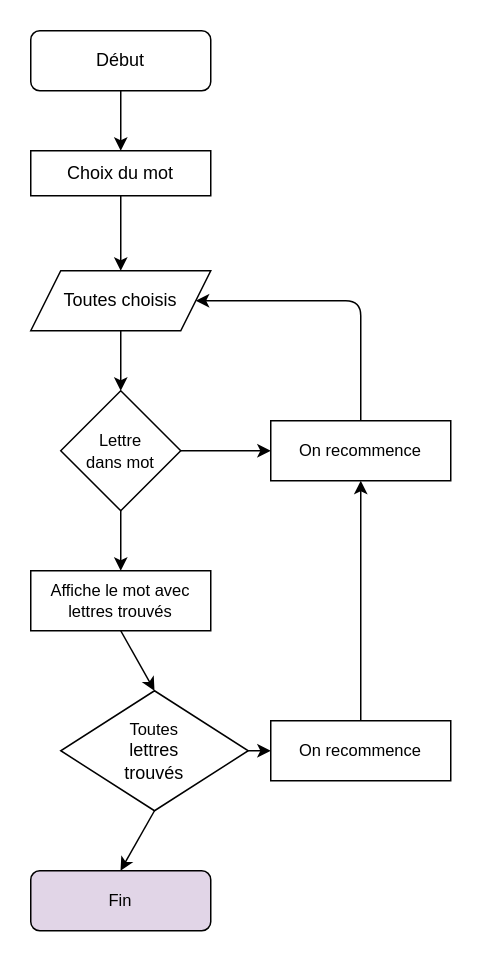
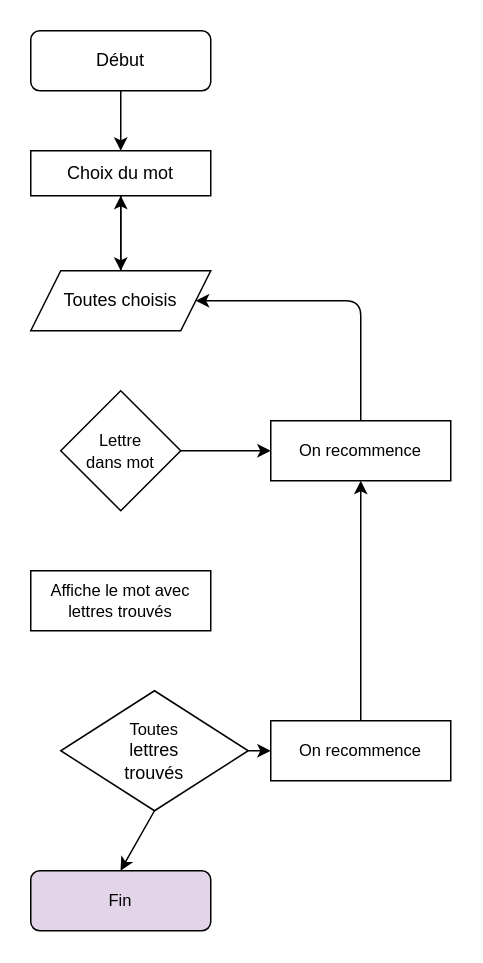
  <mxCell id="0" />
  <mxCell id="1" parent="0" />
  <mxCell id="2" style="edgeStyle=none;html=1;exitX=0.5;exitY=1;exitDx=0;exitDy=0;entryX=0.5;entryY=0;entryDx=0;entryDy=0;" edge="1" parent="1" target="4"><mxGeometry relative="1" as="geometry"><mxPoint x="80" y="60" as="sourcePoint" /></mxGeometry></mxCell>
  <mxCell id="3" style="edgeStyle=none;html=1;exitX=0.5;exitY=1;exitDx=0;exitDy=0;entryX=0.5;entryY=0;entryDx=0;entryDy=0;" edge="1" parent="1" source="4"><mxGeometry relative="1" as="geometry"><mxPoint x="80" y="180" as="targetPoint" /></mxGeometry></mxCell>
  <mxCell id="4" value="Choix du mot" style="rounded=0;whiteSpace=wrap;html=1;" vertex="1" parent="1"><mxGeometry x="20" y="100" width="120" height="30" as="geometry" /></mxCell>
  <mxCell id="5" value="Début" style="rounded=1;whiteSpace=wrap;html=1;" vertex="1" parent="1"><mxGeometry x="20" y="20" width="120" height="40" as="geometry" /></mxCell>
- <mxCell id="6" style="edgeStyle=none;html=1;exitX=0.5;exitY=1;exitDx=0;exitDy=0;entryX=0.5;entryY=0;entryDx=0;entryDy=0;fontSize=11;" edge="1" parent="1" source="7" target="10"><mxGeometry relative="1" as="geometry" /></mxCell>
+ <mxCell id="6" style="edgeStyle=none;html=1;exitX=0.5;exitY=1;exitDx=0;exitDy=0;fontSize=11;" edge="1" parent="1" source="7" target="4"><mxGeometry relative="1" as="geometry" /></mxCell>
  <mxCell id="7" value="Toutes choisis" style="shape=parallelogram;perimeter=parallelogramPerimeter;whiteSpace=wrap;html=1;fixedSize=1;" vertex="1" parent="1"><mxGeometry x="20" y="180" width="120" height="40" as="geometry" /></mxCell>
  <mxCell id="8" style="edgeStyle=none;html=1;exitX=1;exitY=0.5;exitDx=0;exitDy=0;entryX=0;entryY=0.5;entryDx=0;entryDy=0;fontSize=11;" edge="1" parent="1" source="10" target="12"><mxGeometry relative="1" as="geometry" /></mxCell>
- <mxCell id="9" style="edgeStyle=none;html=1;exitX=0.5;exitY=1;exitDx=0;exitDy=0;entryX=0.5;entryY=0;entryDx=0;entryDy=0;fontSize=11;" edge="1" parent="1" source="10" target="14"><mxGeometry relative="1" as="geometry" /></mxCell>
  <mxCell id="10" value="&lt;font style=&quot;font-size: 11px;&quot;&gt;Lettre &lt;br&gt;dans mot&lt;/font&gt;" style="rhombus;whiteSpace=wrap;html=1;" vertex="1" parent="1"><mxGeometry x="40" y="260" width="80" height="80" as="geometry" /></mxCell>
  <mxCell id="11" style="edgeStyle=none;html=1;exitX=0.5;exitY=0;exitDx=0;exitDy=0;fontSize=11;entryX=1;entryY=0.5;entryDx=0;entryDy=0;" edge="1" parent="1" source="12" target="7"><mxGeometry relative="1" as="geometry"><mxPoint x="240" y="200" as="targetPoint" /><Array as="points"><mxPoint x="240" y="200" /></Array></mxGeometry></mxCell>
  <mxCell id="12" value="On recommence" style="rounded=0;whiteSpace=wrap;html=1;fontSize=11;" vertex="1" parent="1"><mxGeometry x="180" y="280" width="120" height="40" as="geometry" /></mxCell>
- <mxCell id="13" style="edgeStyle=none;html=1;exitX=0.5;exitY=1;exitDx=0;exitDy=0;entryX=0.5;entryY=0;entryDx=0;entryDy=0;fontSize=11;" edge="1" parent="1" source="14" target="17"><mxGeometry relative="1" as="geometry" /></mxCell>
  <mxCell id="14" value="Affiche le mot avec&lt;br&gt;lettres trouvés" style="rounded=0;whiteSpace=wrap;html=1;fontSize=11;" vertex="1" parent="1"><mxGeometry x="20" y="380" width="120" height="40" as="geometry" /></mxCell>
  <mxCell id="15" style="edgeStyle=none;html=1;exitX=1;exitY=0.5;exitDx=0;exitDy=0;entryX=0;entryY=0.5;entryDx=0;entryDy=0;fontSize=11;" edge="1" parent="1" source="17" target="19"><mxGeometry relative="1" as="geometry" /></mxCell>
  <mxCell id="16" style="edgeStyle=none;html=1;exitX=0.5;exitY=1;exitDx=0;exitDy=0;fontSize=11;" edge="1" parent="1" source="17"><mxGeometry relative="1" as="geometry"><mxPoint x="79.842" y="580" as="targetPoint" /></mxGeometry></mxCell>
  <mxCell id="17" value="&lt;span style=&quot;font-size: 11px;&quot;&gt;Toutes&lt;br&gt;&lt;/span&gt;lettres&lt;br&gt;trouvés" style="rhombus;whiteSpace=wrap;html=1;" vertex="1" parent="1"><mxGeometry x="40" y="460" width="125" height="80" as="geometry" /></mxCell>
  <mxCell id="18" style="edgeStyle=none;html=1;exitX=0.5;exitY=0;exitDx=0;exitDy=0;entryX=0.5;entryY=1;entryDx=0;entryDy=0;fontSize=11;" edge="1" parent="1" source="19" target="12"><mxGeometry relative="1" as="geometry" /></mxCell>
  <mxCell id="19" value="On recommence" style="rounded=0;whiteSpace=wrap;html=1;fontSize=11;" vertex="1" parent="1"><mxGeometry x="180" y="480" width="120" height="40" as="geometry" /></mxCell>
  <mxCell id="20" value="Fin" style="rounded=1;whiteSpace=wrap;html=1;fontSize=11;fillColor=#e1d5e7;" vertex="1" parent="1"><mxGeometry x="20" y="580" width="120" height="40" as="geometry" /></mxCell>
